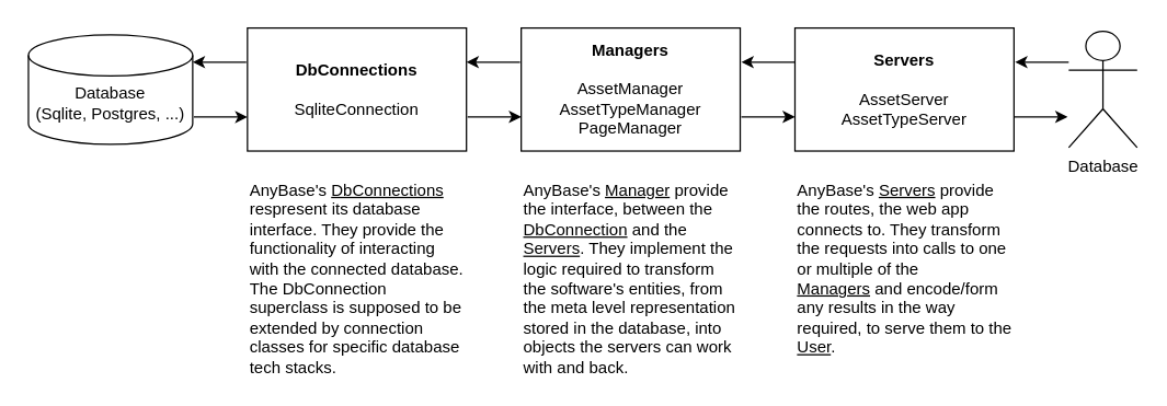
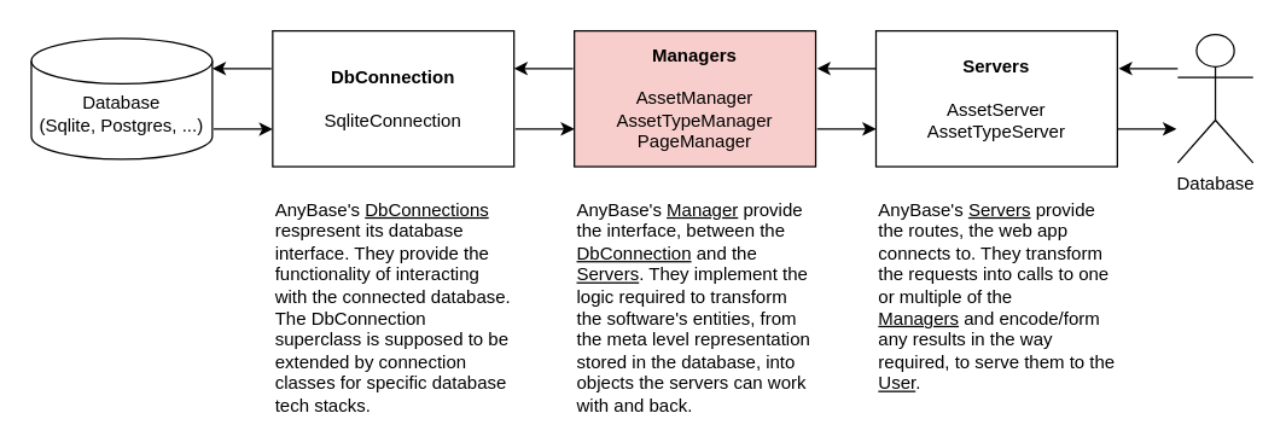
  <mxCell id="0" />
  <mxCell id="1" parent="0" />
  <mxCell id="2" value="Database&lt;br&gt;(Sqlite, Postgres, ...)" style="shape=cylinder2;whiteSpace=wrap;html=1;boundedLbl=1;backgroundOutline=1;size=15;spacingTop=20;" vertex="1" parent="1"><mxGeometry x="20" y="25" width="120" height="80" as="geometry" /></mxCell>
- <mxCell id="3" value="&lt;b&gt;Managers&lt;/b&gt;&lt;br&gt;&lt;br&gt;AssetManager&lt;br&gt;AssetTypeManager&lt;br&gt;PageManager" style="rounded=0;whiteSpace=wrap;html=1;align=center;" vertex="1" parent="1"><mxGeometry x="380" y="20" width="160" height="90" as="geometry" /></mxCell>
+ <mxCell id="3" value="&lt;b&gt;Managers&lt;/b&gt;&lt;br&gt;&lt;br&gt;AssetManager&lt;br&gt;AssetTypeManager&lt;br&gt;PageManager" style="rounded=0;whiteSpace=wrap;html=1;align=center;fillColor=#f8cecc;" vertex="1" parent="1"><mxGeometry x="380" y="20" width="160" height="90" as="geometry" /></mxCell>
  <mxCell id="4" value="&lt;b&gt;Servers&lt;/b&gt;&lt;br&gt;&lt;br&gt;AssetServer&lt;br&gt;AssetTypeServer" style="rounded=0;whiteSpace=wrap;html=1;align=center;" vertex="1" parent="1"><mxGeometry x="580" y="20" width="160" height="90" as="geometry" /></mxCell>
- <mxCell id="5" value="&lt;b&gt;DbConnections&lt;/b&gt;&lt;br&gt;&lt;br&gt;SqliteConnection" style="rounded=0;whiteSpace=wrap;html=1;align=center;" vertex="1" parent="1"><mxGeometry x="180" y="20" width="160" height="90" as="geometry" /></mxCell>
+ <mxCell id="5" value="&lt;b&gt;DbConnection&lt;/b&gt;&lt;br&gt;&lt;br&gt;SqliteConnection" style="rounded=0;whiteSpace=wrap;html=1;align=center;" vertex="1" parent="1"><mxGeometry x="180" y="20" width="160" height="90" as="geometry" /></mxCell>
  <mxCell id="6" value="Database" style="shape=umlActor;verticalLabelPosition=bottom;verticalAlign=top;html=1;outlineConnect=0;align=center;" vertex="1" parent="1"><mxGeometry x="780" y="22.5" width="50" height="85" as="geometry" /></mxCell>
  <mxCell id="7" style="edgeStyle=orthogonalEdgeStyle;rounded=0;orthogonalLoop=1;jettySize=auto;html=1;entryX=0;entryY=0.279;entryDx=0;entryDy=0;entryPerimeter=0;exitX=1.007;exitY=0.251;exitDx=0;exitDy=0;exitPerimeter=0;" edge="1" parent="1"><mxGeometry relative="1" as="geometry"><mxPoint x="340.84" y="85" as="sourcePoint" /><mxPoint x="380" y="85.03" as="targetPoint" /></mxGeometry></mxCell>
  <mxCell id="8" style="edgeStyle=orthogonalEdgeStyle;rounded=0;orthogonalLoop=1;jettySize=auto;html=1;entryX=0;entryY=0.279;entryDx=0;entryDy=0;entryPerimeter=0;exitX=1.007;exitY=0.251;exitDx=0;exitDy=0;exitPerimeter=0;" edge="1" parent="1"><mxGeometry relative="1" as="geometry"><mxPoint x="540.84" y="85" as="sourcePoint" /><mxPoint x="580" y="85.03" as="targetPoint" /><Array as="points"><mxPoint x="551" y="84.92" /><mxPoint x="551" y="84.92" /></Array></mxGeometry></mxCell>
  <mxCell id="9" style="edgeStyle=orthogonalEdgeStyle;rounded=0;orthogonalLoop=1;jettySize=auto;html=1;entryX=0;entryY=0.279;entryDx=0;entryDy=0;entryPerimeter=0;exitX=1.007;exitY=0.251;exitDx=0;exitDy=0;exitPerimeter=0;" edge="1" parent="1"><mxGeometry relative="1" as="geometry"><mxPoint x="740" y="85" as="sourcePoint" /><mxPoint x="779.16" y="85.03" as="targetPoint" /></mxGeometry></mxCell>
  <mxCell id="10" style="edgeStyle=orthogonalEdgeStyle;rounded=0;orthogonalLoop=1;jettySize=auto;html=1;entryX=0;entryY=0.279;entryDx=0;entryDy=0;entryPerimeter=0;exitX=1.007;exitY=0.251;exitDx=0;exitDy=0;exitPerimeter=0;" edge="1" parent="1"><mxGeometry relative="1" as="geometry"><mxPoint x="140.84" y="85.08" as="sourcePoint" /><mxPoint x="180" y="85.11" as="targetPoint" /><Array as="points"><mxPoint x="171" y="85" /><mxPoint x="171" y="85" /></Array></mxGeometry></mxCell>
  <mxCell id="11" style="edgeStyle=orthogonalEdgeStyle;rounded=0;orthogonalLoop=1;jettySize=auto;html=1;entryX=0;entryY=0.279;entryDx=0;entryDy=0;entryPerimeter=0;exitX=1.007;exitY=0.251;exitDx=0;exitDy=0;exitPerimeter=0;" edge="1" parent="1"><mxGeometry relative="1" as="geometry"><mxPoint x="179.16" y="45.03" as="sourcePoint" /><mxPoint x="140" y="45" as="targetPoint" /><Array as="points"><mxPoint x="170.16" y="44.92" /><mxPoint x="170.16" y="44.92" /></Array></mxGeometry></mxCell>
  <mxCell id="12" style="edgeStyle=orthogonalEdgeStyle;rounded=0;orthogonalLoop=1;jettySize=auto;html=1;entryX=0;entryY=0.279;entryDx=0;entryDy=0;entryPerimeter=0;exitX=1.007;exitY=0.251;exitDx=0;exitDy=0;exitPerimeter=0;" edge="1" parent="1"><mxGeometry relative="1" as="geometry"><mxPoint x="379.16" y="45.03" as="sourcePoint" /><mxPoint x="340" y="45" as="targetPoint" /><Array as="points"><mxPoint x="370.16" y="44.92" /><mxPoint x="370.16" y="44.92" /></Array></mxGeometry></mxCell>
  <mxCell id="13" style="edgeStyle=orthogonalEdgeStyle;rounded=0;orthogonalLoop=1;jettySize=auto;html=1;entryX=0;entryY=0.279;entryDx=0;entryDy=0;entryPerimeter=0;exitX=1.007;exitY=0.251;exitDx=0;exitDy=0;exitPerimeter=0;" edge="1" parent="1"><mxGeometry relative="1" as="geometry"><mxPoint x="580" y="45.03" as="sourcePoint" /><mxPoint x="540.84" y="45" as="targetPoint" /><Array as="points"><mxPoint x="571" y="44.92" /><mxPoint x="571" y="44.92" /></Array></mxGeometry></mxCell>
  <mxCell id="14" style="edgeStyle=orthogonalEdgeStyle;rounded=0;orthogonalLoop=1;jettySize=auto;html=1;entryX=0;entryY=0.279;entryDx=0;entryDy=0;entryPerimeter=0;exitX=1.007;exitY=0.251;exitDx=0;exitDy=0;exitPerimeter=0;" edge="1" parent="1"><mxGeometry relative="1" as="geometry"><mxPoint x="780" y="45.03" as="sourcePoint" /><mxPoint x="740.84" y="45" as="targetPoint" /><Array as="points"><mxPoint x="771" y="44.92" /><mxPoint x="771" y="44.92" /></Array></mxGeometry></mxCell>
  <mxCell id="15" value="AnyBase's &lt;u&gt;DbConnections &lt;/u&gt;respresent its database interface. They provide the functionality of interacting with the connected database. The DbConnection superclass is supposed to be extended by connection classes for specific database tech stacks." style="text;html=1;strokeColor=none;fillColor=none;align=left;verticalAlign=top;whiteSpace=wrap;rounded=0;" vertex="1" parent="1"><mxGeometry x="180" y="125" width="161" height="150" as="geometry" /></mxCell>
  <mxCell id="16" value="AnyBase's &lt;u&gt;Servers&lt;/u&gt;&amp;nbsp;provide the routes, the web app connects to. They transform the requests into calls to one or multiple of the &lt;u&gt;Managers&lt;/u&gt;&amp;nbsp;and encode/form any results in the way required, to serve them to the &lt;u&gt;User&lt;/u&gt;." style="text;html=1;strokeColor=none;fillColor=none;align=left;verticalAlign=top;whiteSpace=wrap;rounded=0;" vertex="1" parent="1"><mxGeometry x="580" y="125" width="161" height="150" as="geometry" /></mxCell>
  <mxCell id="17" value="AnyBase's &lt;u&gt;Manager&lt;/u&gt;&amp;nbsp;provide the interface, between the &lt;u&gt;DbConnection&lt;/u&gt;&amp;nbsp;and the &lt;u&gt;Servers&lt;/u&gt;. They implement the logic required to transform the software's entities, from the meta level representation stored in the database, into objects the servers can work with and back." style="text;html=1;strokeColor=none;fillColor=none;align=left;verticalAlign=top;whiteSpace=wrap;rounded=0;" vertex="1" parent="1"><mxGeometry x="380" y="125" width="161" height="150" as="geometry" /></mxCell>
